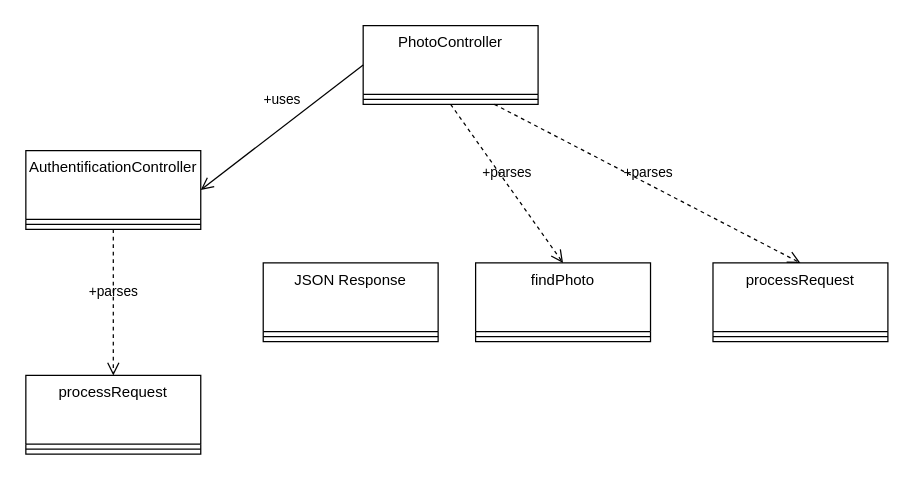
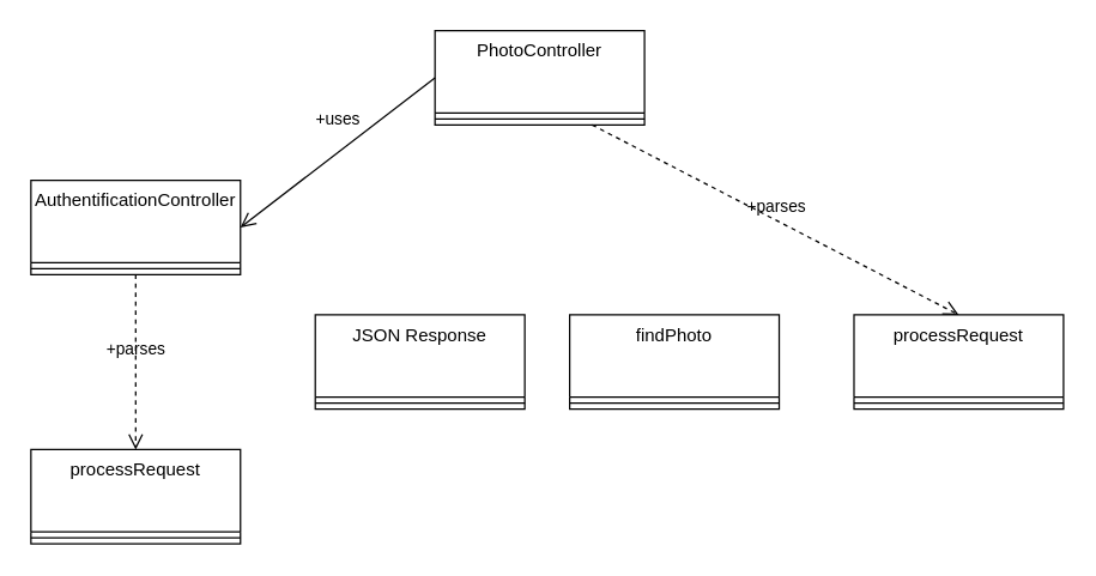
  <mxCell id="0" />
  <mxCell id="1" parent="0" />
  <mxCell id="2" value="PhotoController&lt;div&gt;&lt;br&gt;&lt;/div&gt;" style="swimlane;fontStyle=0;align=center;verticalAlign=top;childLayout=stackLayout;horizontal=1;startSize=55;horizontalStack=0;resizeParent=1;resizeParentMax=0;resizeLast=0;collapsible=0;marginBottom=0;html=1;whiteSpace=wrap;" vertex="1" parent="1"><mxGeometry x="290" y="20" width="140" height="63" as="geometry" /></mxCell>
  <mxCell id="3" value="" style="line;strokeWidth=1;fillColor=none;align=left;verticalAlign=middle;spacingTop=-1;spacingLeft=3;spacingRight=3;rotatable=0;labelPosition=right;points=[];portConstraint=eastwest;" vertex="1" parent="2"><mxGeometry y="55" width="140" height="8" as="geometry" /></mxCell>
  <mxCell id="4" value="AuthentificationController" style="swimlane;fontStyle=0;align=center;verticalAlign=top;childLayout=stackLayout;horizontal=1;startSize=55;horizontalStack=0;resizeParent=1;resizeParentMax=0;resizeLast=0;collapsible=0;marginBottom=0;html=1;whiteSpace=wrap;" vertex="1" parent="1"><mxGeometry x="20" y="120" width="140" height="63" as="geometry" /></mxCell>
  <mxCell id="5" value="" style="line;strokeWidth=1;fillColor=none;align=left;verticalAlign=middle;spacingTop=-1;spacingLeft=3;spacingRight=3;rotatable=0;labelPosition=right;points=[];portConstraint=eastwest;" vertex="1" parent="4"><mxGeometry y="55" width="140" height="8" as="geometry" /></mxCell>
  <mxCell id="6" value="processRequest" style="swimlane;fontStyle=0;align=center;verticalAlign=top;childLayout=stackLayout;horizontal=1;startSize=55;horizontalStack=0;resizeParent=1;resizeParentMax=0;resizeLast=0;collapsible=0;marginBottom=0;html=1;whiteSpace=wrap;" vertex="1" parent="1"><mxGeometry x="570" y="210" width="140" height="63" as="geometry" /></mxCell>
  <mxCell id="7" value="" style="line;strokeWidth=1;fillColor=none;align=left;verticalAlign=middle;spacingTop=-1;spacingLeft=3;spacingRight=3;rotatable=0;labelPosition=right;points=[];portConstraint=eastwest;" vertex="1" parent="6"><mxGeometry y="55" width="140" height="8" as="geometry" /></mxCell>
  <mxCell id="8" value="processRequest" style="swimlane;fontStyle=0;align=center;verticalAlign=top;childLayout=stackLayout;horizontal=1;startSize=55;horizontalStack=0;resizeParent=1;resizeParentMax=0;resizeLast=0;collapsible=0;marginBottom=0;html=1;whiteSpace=wrap;" vertex="1" parent="1"><mxGeometry x="20" y="300" width="140" height="63" as="geometry" /></mxCell>
  <mxCell id="9" value="" style="line;strokeWidth=1;fillColor=none;align=left;verticalAlign=middle;spacingTop=-1;spacingLeft=3;spacingRight=3;rotatable=0;labelPosition=right;points=[];portConstraint=eastwest;" vertex="1" parent="8"><mxGeometry y="55" width="140" height="8" as="geometry" /></mxCell>
  <mxCell id="10" value="JSON Response" style="swimlane;fontStyle=0;align=center;verticalAlign=top;childLayout=stackLayout;horizontal=1;startSize=55;horizontalStack=0;resizeParent=1;resizeParentMax=0;resizeLast=0;collapsible=0;marginBottom=0;html=1;whiteSpace=wrap;" vertex="1" parent="1"><mxGeometry x="210" y="210" width="140" height="63" as="geometry" /></mxCell>
  <mxCell id="11" value="" style="line;strokeWidth=1;fillColor=none;align=left;verticalAlign=middle;spacingTop=-1;spacingLeft=3;spacingRight=3;rotatable=0;labelPosition=right;points=[];portConstraint=eastwest;" vertex="1" parent="10"><mxGeometry y="55" width="140" height="8" as="geometry" /></mxCell>
  <mxCell id="12" value="findPhoto" style="swimlane;fontStyle=0;align=center;verticalAlign=top;childLayout=stackLayout;horizontal=1;startSize=55;horizontalStack=0;resizeParent=1;resizeParentMax=0;resizeLast=0;collapsible=0;marginBottom=0;html=1;whiteSpace=wrap;" vertex="1" parent="1"><mxGeometry x="380" y="210" width="140" height="63" as="geometry" /></mxCell>
  <mxCell id="13" value="" style="line;strokeWidth=1;fillColor=none;align=left;verticalAlign=middle;spacingTop=-1;spacingLeft=3;spacingRight=3;rotatable=0;labelPosition=right;points=[];portConstraint=eastwest;" vertex="1" parent="12"><mxGeometry y="55" width="140" height="8" as="geometry" /></mxCell>
  <mxCell id="14" value="+uses&lt;div&gt;&lt;br&gt;&lt;/div&gt;" style="endArrow=open;startArrow=none;endFill=0;startFill=0;endSize=8;html=1;verticalAlign=bottom;dashed=0;labelBackgroundColor=none;rounded=0;entryX=1;entryY=0.5;entryDx=0;entryDy=0;exitX=0;exitY=0.5;exitDx=0;exitDy=0;" edge="1" parent="1" source="2" target="4"><mxGeometry width="160" relative="1" as="geometry"><mxPoint x="310" y="270" as="sourcePoint" /><mxPoint x="470" y="270" as="targetPoint" /></mxGeometry></mxCell>
  <mxCell id="15" value="+parses" style="endArrow=open;startArrow=none;endFill=0;startFill=0;endSize=8;html=1;verticalAlign=bottom;dashed=1;labelBackgroundColor=none;rounded=0;exitX=0.5;exitY=1;exitDx=0;exitDy=0;entryX=0.5;entryY=0;entryDx=0;entryDy=0;" edge="1" parent="1" source="4" target="8"><mxGeometry width="160" relative="1" as="geometry"><mxPoint x="120" y="240" as="sourcePoint" /><mxPoint x="280" y="240" as="targetPoint" /></mxGeometry></mxCell>
  <mxCell id="16" value="+parses" style="endArrow=open;startArrow=none;endFill=0;startFill=0;endSize=8;html=1;verticalAlign=bottom;dashed=1;labelBackgroundColor=none;rounded=0;exitX=0.75;exitY=1;exitDx=0;exitDy=0;entryX=0.5;entryY=0;entryDx=0;entryDy=0;" edge="1" parent="1" source="2" target="6"><mxGeometry width="160" relative="1" as="geometry"><mxPoint x="100" y="193" as="sourcePoint" /><mxPoint x="100" y="310" as="targetPoint" /></mxGeometry></mxCell>
- <mxCell id="17" value="+parses" style="endArrow=open;startArrow=none;endFill=0;startFill=0;endSize=8;html=1;verticalAlign=bottom;dashed=1;labelBackgroundColor=none;rounded=0;exitX=0.5;exitY=1;exitDx=0;exitDy=0;entryX=0.5;entryY=0;entryDx=0;entryDy=0;" edge="1" parent="1" source="2" target="12"><mxGeometry width="160" relative="1" as="geometry"><mxPoint x="405" y="93" as="sourcePoint" /><mxPoint x="650" y="220" as="targetPoint" /></mxGeometry></mxCell>
